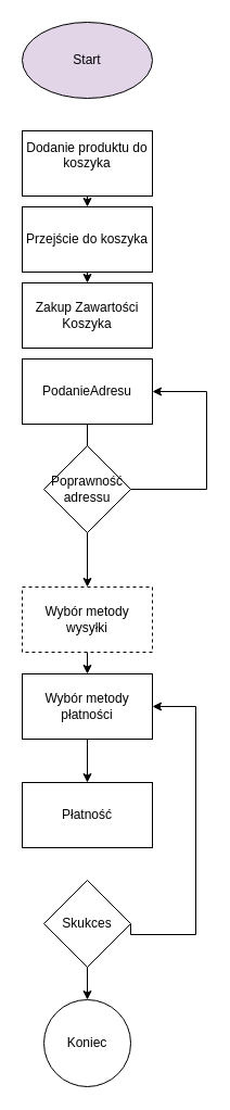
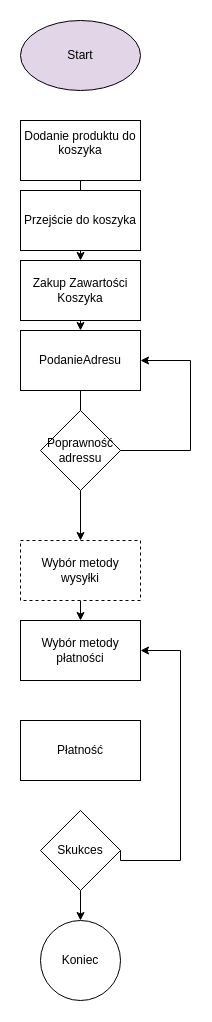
  <mxCell id="0" />
  <mxCell id="1" parent="0" />
- <mxCell id="2" style="edgeStyle=orthogonalEdgeStyle;rounded=0;orthogonalLoop=1;jettySize=auto;html=1;exitX=0.5;exitY=1;exitDx=0;exitDy=0;entryX=0.5;entryY=0;entryDx=0;entryDy=0;" edge="1" parent="1" source="3" target="5"><mxGeometry relative="1" as="geometry" /></mxCell>
+ <mxCell id="2" style="edgeStyle=orthogonalEdgeStyle;rounded=0;orthogonalLoop=1;jettySize=auto;html=1;exitX=0.5;exitY=1;exitDx=0;exitDy=0;entryX=0.5;entryY=0;entryDx=0;entryDy=0;endArrow=none;" edge="1" parent="1" source="3" target="5"><mxGeometry relative="1" as="geometry" /></mxCell>
  <mxCell id="3" value="Dodanie produktu do koszyka&lt;div&gt;&lt;br&gt;&lt;/div&gt;" style="rounded=0;whiteSpace=wrap;html=1;" vertex="1" parent="1"><mxGeometry x="20" y="120" width="120" height="60" as="geometry" /></mxCell>
  <mxCell id="4" style="edgeStyle=orthogonalEdgeStyle;rounded=0;orthogonalLoop=1;jettySize=auto;html=1;exitX=0.5;exitY=1;exitDx=0;exitDy=0;entryX=0.5;entryY=0;entryDx=0;entryDy=0;" edge="1" parent="1" source="5" target="7"><mxGeometry relative="1" as="geometry" /></mxCell>
  <mxCell id="5" value="Przejście do koszyka" style="rounded=0;whiteSpace=wrap;html=1;" vertex="1" parent="1"><mxGeometry x="20" y="190" width="120" height="60" as="geometry" /></mxCell>
+ <mxCell id="6" style="edgeStyle=orthogonalEdgeStyle;rounded=0;orthogonalLoop=1;jettySize=auto;html=1;exitX=0.5;exitY=1;exitDx=0;exitDy=0;entryX=0.5;entryY=0;entryDx=0;entryDy=0;" edge="1" parent="1" source="7" target="9"><mxGeometry relative="1" as="geometry" /></mxCell>
  <mxCell id="7" value="Zakup Zawartości Koszyka" style="rounded=0;whiteSpace=wrap;html=1;" vertex="1" parent="1"><mxGeometry x="20" y="260" width="120" height="60" as="geometry" /></mxCell>
  <mxCell id="8" style="edgeStyle=orthogonalEdgeStyle;rounded=0;orthogonalLoop=1;jettySize=auto;html=1;" edge="1" parent="1" source="9"><mxGeometry relative="1" as="geometry"><mxPoint x="80" y="480" as="targetPoint" /></mxGeometry></mxCell>
  <mxCell id="9" value="PodanieAdresu" style="rounded=0;whiteSpace=wrap;html=1;" vertex="1" parent="1"><mxGeometry x="20" y="330" width="120" height="60" as="geometry" /></mxCell>
- <mxCell id="10" style="edgeStyle=orthogonalEdgeStyle;rounded=0;orthogonalLoop=1;jettySize=auto;html=1;entryX=0.5;entryY=0;entryDx=0;entryDy=0;" edge="1" parent="1" source="11" target="15"><mxGeometry relative="1" as="geometry" /></mxCell>
  <mxCell id="11" value="Wybór metody płatności" style="rounded=0;whiteSpace=wrap;html=1;" vertex="1" parent="1"><mxGeometry x="20" y="620" width="120" height="60" as="geometry" /></mxCell>
  <mxCell id="12" style="edgeStyle=orthogonalEdgeStyle;rounded=0;orthogonalLoop=1;jettySize=auto;html=1;exitX=0.5;exitY=1;exitDx=0;exitDy=0;entryX=0.5;entryY=0;entryDx=0;entryDy=0;" edge="1" parent="1" source="14" target="20"><mxGeometry relative="1" as="geometry" /></mxCell>
  <mxCell id="13" style="edgeStyle=orthogonalEdgeStyle;rounded=0;orthogonalLoop=1;jettySize=auto;html=1;exitX=1;exitY=0.5;exitDx=0;exitDy=0;entryX=1;entryY=0.5;entryDx=0;entryDy=0;" edge="1" parent="1" source="14" target="9"><mxGeometry relative="1" as="geometry"><Array as="points"><mxPoint x="190" y="450" /><mxPoint x="190" y="360" /></Array></mxGeometry></mxCell>
  <mxCell id="14" value="Poprawność adressu" style="rhombus;whiteSpace=wrap;html=1;" vertex="1" parent="1"><mxGeometry x="40" y="410" width="80" height="80" as="geometry" /></mxCell>
  <mxCell id="15" value="Płatność" style="rounded=0;whiteSpace=wrap;html=1;" vertex="1" parent="1"><mxGeometry x="20" y="720" width="120" height="60" as="geometry" /></mxCell>
  <mxCell id="16" style="edgeStyle=orthogonalEdgeStyle;rounded=0;orthogonalLoop=1;jettySize=auto;html=1;exitX=0.5;exitY=1;exitDx=0;exitDy=0;entryX=0.5;entryY=0;entryDx=0;entryDy=0;" edge="1" parent="1" source="18" target="21"><mxGeometry relative="1" as="geometry" /></mxCell>
  <mxCell id="17" style="edgeStyle=orthogonalEdgeStyle;rounded=0;orthogonalLoop=1;jettySize=auto;html=1;exitX=1;exitY=0.5;exitDx=0;exitDy=0;entryX=1;entryY=0.5;entryDx=0;entryDy=0;" edge="1" parent="1" source="18" target="11"><mxGeometry relative="1" as="geometry"><Array as="points"><mxPoint x="180" y="860" /><mxPoint x="180" y="650" /></Array></mxGeometry></mxCell>
  <mxCell id="18" value="Skukces" style="rhombus;whiteSpace=wrap;html=1;" vertex="1" parent="1"><mxGeometry x="40" y="810" width="80" height="80" as="geometry" /></mxCell>
  <mxCell id="19" style="edgeStyle=orthogonalEdgeStyle;rounded=0;orthogonalLoop=1;jettySize=auto;html=1;exitX=0.5;exitY=1;exitDx=0;exitDy=0;entryX=0.5;entryY=0;entryDx=0;entryDy=0;" edge="1" parent="1" source="20" target="11"><mxGeometry relative="1" as="geometry" /></mxCell>
  <mxCell id="20" value="Wybór metody wysyłki" style="rounded=0;whiteSpace=wrap;html=1;dashed=1;" vertex="1" parent="1"><mxGeometry x="20" y="540" width="120" height="60" as="geometry" /></mxCell>
  <mxCell id="21" value="Koniec" style="ellipse;whiteSpace=wrap;html=1;aspect=fixed;" vertex="1" parent="1"><mxGeometry x="40" y="920" width="80" height="80" as="geometry" /></mxCell>
  <mxCell id="22" value="Start" style="ellipse;whiteSpace=wrap;html=1;fillColor=#e1d5e7;" vertex="1" parent="1"><mxGeometry x="20" y="20" width="120" height="70" as="geometry" /></mxCell>
